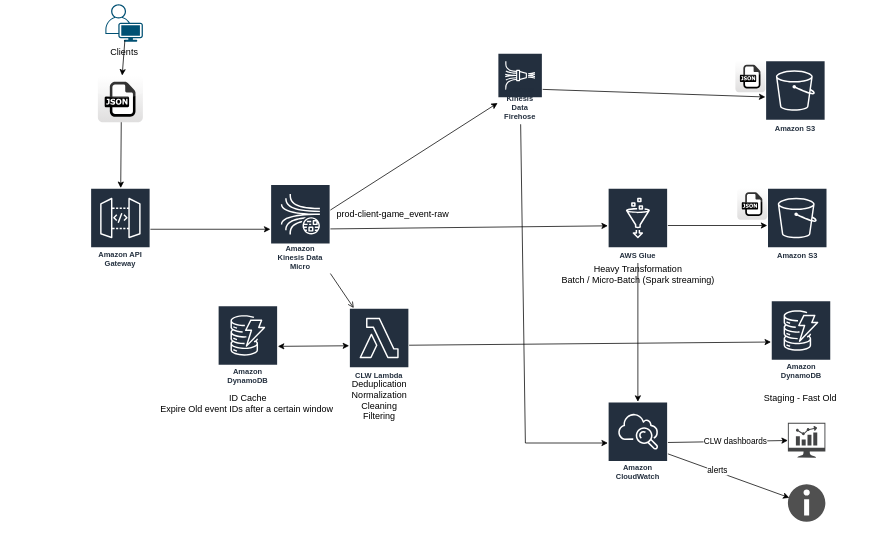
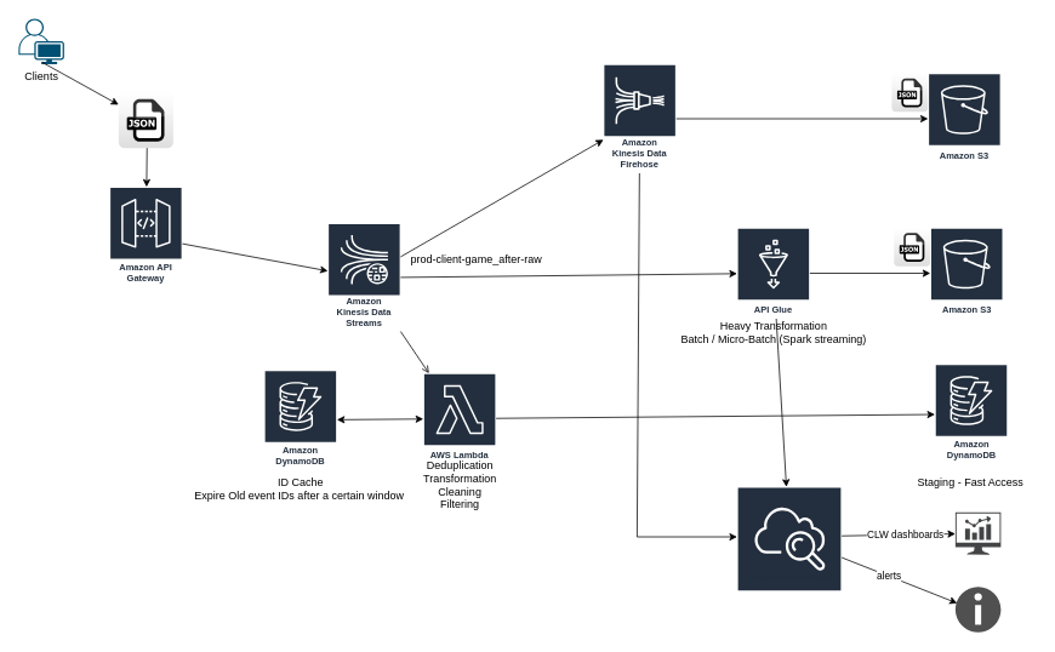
  <mxCell id="0" />
  <mxCell id="1" parent="0" />
  <mxCell id="2" value="" style="group" vertex="1" connectable="0" parent="1"><mxGeometry x="440" y="410" width="130" height="158" as="geometry" /></mxCell>
- <mxCell id="3" value="CLW Lambda" style="sketch=0;outlineConnect=0;fontColor=#232F3E;gradientColor=none;strokeColor=#ffffff;fillColor=#232F3E;dashed=0;verticalLabelPosition=middle;verticalAlign=bottom;align=center;html=1;whiteSpace=wrap;fontSize=10;fontStyle=1;spacing=3;shape=mxgraph.aws4.productIcon;prIcon=mxgraph.aws4.lambda;" vertex="1" parent="2"><mxGeometry x="25" width="80" height="100" as="geometry" /></mxCell>
- <mxCell id="4" value="&lt;div&gt;Deduplication&lt;/div&gt;&lt;div&gt;Normalization&lt;/div&gt;&lt;div&gt;Cleaning&lt;/div&gt;&lt;div&gt;Filtering&lt;/div&gt;" style="text;html=1;align=center;verticalAlign=middle;resizable=0;points=[];autosize=1;strokeColor=none;fillColor=none;" vertex="1" parent="2"><mxGeometry x="15" y="88" width="100" height="70" as="geometry" /></mxCell>
+ <mxCell id="3" value="AWS Lambda" style="sketch=0;outlineConnect=0;fontColor=#232F3E;gradientColor=none;strokeColor=#ffffff;fillColor=#232F3E;dashed=0;verticalLabelPosition=middle;verticalAlign=bottom;align=center;html=1;whiteSpace=wrap;fontSize=10;fontStyle=1;spacing=3;shape=mxgraph.aws4.productIcon;prIcon=mxgraph.aws4.lambda;" vertex="1" parent="2"><mxGeometry x="25" width="80" height="100" as="geometry" /></mxCell>
+ <mxCell id="4" value="&lt;div&gt;Deduplication&lt;/div&gt;&lt;div&gt;Transformation&lt;/div&gt;&lt;div&gt;Cleaning&lt;/div&gt;&lt;div&gt;Filtering&lt;/div&gt;" style="text;html=1;align=center;verticalAlign=middle;resizable=0;points=[];autosize=1;strokeColor=none;fillColor=none;" vertex="1" parent="2"><mxGeometry x="15" y="88" width="100" height="70" as="geometry" /></mxCell>
  <mxCell id="5" value="" style="group" vertex="1" connectable="0" parent="1"><mxGeometry x="270" y="416.5" width="190" height="140" as="geometry" /></mxCell>
  <mxCell id="6" value="ID Cache&lt;div&gt;Expire Old event IDs after a certain window&amp;nbsp;&lt;/div&gt;" style="text;html=1;align=center;verticalAlign=middle;resizable=0;points=[];autosize=1;strokeColor=none;fillColor=none;" vertex="1" parent="5"><mxGeometry x="-70" y="100" width="260" height="40" as="geometry" /></mxCell>
  <mxCell id="7" value="Amazon DynamoDB" style="sketch=0;outlineConnect=0;fontColor=#232F3E;gradientColor=none;strokeColor=#ffffff;fillColor=#232F3E;dashed=0;verticalLabelPosition=middle;verticalAlign=bottom;align=center;html=1;whiteSpace=wrap;fontSize=10;fontStyle=1;spacing=3;shape=mxgraph.aws4.productIcon;prIcon=mxgraph.aws4.dynamodb;" vertex="1" parent="5"><mxGeometry x="20" y="-10" width="80" height="110" as="geometry" /></mxCell>
- <mxCell id="8" value="Amazon API Gateway" style="sketch=0;outlineConnect=0;fontColor=#232F3E;gradientColor=none;strokeColor=#ffffff;fillColor=#232F3E;dashed=0;verticalLabelPosition=middle;verticalAlign=bottom;align=center;html=1;whiteSpace=wrap;fontSize=10;fontStyle=1;spacing=3;shape=mxgraph.aws4.productIcon;prIcon=mxgraph.aws4.api_gateway;" vertex="1" parent="1"><mxGeometry x="120" y="250" width="80" height="110" as="geometry" /></mxCell>
+ <mxCell id="8" value="Amazon API Gateway" style="sketch=0;outlineConnect=0;fontColor=#232F3E;gradientColor=none;strokeColor=#ffffff;fillColor=#232F3E;dashed=0;verticalLabelPosition=middle;verticalAlign=bottom;align=center;html=1;whiteSpace=wrap;fontSize=10;fontStyle=1;spacing=3;shape=mxgraph.aws4.productIcon;prIcon=mxgraph.aws4.api_gateway;" vertex="1" parent="1"><mxGeometry x="120" y="205" width="80" height="110" as="geometry" /></mxCell>
  <mxCell id="9" value="" style="group" vertex="1" connectable="0" parent="1"><mxGeometry x="360" y="245" width="248" height="120" as="geometry" /></mxCell>
- <mxCell id="10" value="prod-client-game_event-raw" style="text;html=1;align=center;verticalAlign=middle;resizable=0;points=[];autosize=1;strokeColor=none;fillColor=none;" vertex="1" parent="9"><mxGeometry x="78" y="25.3" width="170" height="30" as="geometry" /></mxCell>
- <mxCell id="11" value="Amazon Kinesis Data Micro" style="sketch=0;outlineConnect=0;fontColor=#232F3E;gradientColor=none;strokeColor=#ffffff;fillColor=#232F3E;dashed=0;verticalLabelPosition=middle;verticalAlign=bottom;align=center;html=1;whiteSpace=wrap;fontSize=10;fontStyle=1;spacing=3;shape=mxgraph.aws4.productIcon;prIcon=mxgraph.aws4.kinesis_data_streams;" vertex="1" parent="9"><mxGeometry width="80" height="120" as="geometry" /></mxCell>
- <mxCell id="12" value="Amazon Kinesis Data Firehose" style="sketch=0;outlineConnect=0;fontColor=#232F3E;gradientColor=none;strokeColor=#ffffff;fillColor=#232F3E;dashed=0;verticalLabelPosition=middle;verticalAlign=bottom;align=center;html=1;whiteSpace=wrap;fontSize=10;fontStyle=1;spacing=3;shape=mxgraph.aws4.productIcon;prIcon=mxgraph.aws4.kinesis_data_firehose;" vertex="1" parent="1"><mxGeometry x="663" y="70" width="60" height="95" as="geometry" /></mxCell>
+ <mxCell id="10" value="prod-client-game_after-raw" style="text;html=1;align=center;verticalAlign=middle;resizable=0;points=[];autosize=1;strokeColor=none;fillColor=none;" vertex="1" parent="9"><mxGeometry x="78" y="25.3" width="170" height="30" as="geometry" /></mxCell>
+ <mxCell id="11" value="Amazon Kinesis Data Streams" style="sketch=0;outlineConnect=0;fontColor=#232F3E;gradientColor=none;strokeColor=#ffffff;fillColor=#232F3E;dashed=0;verticalLabelPosition=middle;verticalAlign=bottom;align=center;html=1;whiteSpace=wrap;fontSize=10;fontStyle=1;spacing=3;shape=mxgraph.aws4.productIcon;prIcon=mxgraph.aws4.kinesis_data_streams;" vertex="1" parent="9"><mxGeometry width="80" height="120" as="geometry" /></mxCell>
+ <mxCell id="12" value="Amazon Kinesis Data Firehose" style="sketch=0;outlineConnect=0;fontColor=#232F3E;gradientColor=none;strokeColor=#ffffff;fillColor=#232F3E;dashed=0;verticalLabelPosition=middle;verticalAlign=bottom;align=center;html=1;whiteSpace=wrap;fontSize=10;fontStyle=1;spacing=3;shape=mxgraph.aws4.productIcon;prIcon=mxgraph.aws4.kinesis_data_firehose;" vertex="1" parent="1"><mxGeometry x="663" y="70" width="80" height="120" as="geometry" /></mxCell>
  <mxCell id="13" value="" style="group" vertex="1" connectable="0" parent="1"><mxGeometry x="980" y="80" width="140" height="130" as="geometry" /></mxCell>
  <mxCell id="14" value="Amazon S3" style="sketch=0;outlineConnect=0;fontColor=#232F3E;gradientColor=none;strokeColor=#ffffff;fillColor=#232F3E;dashed=0;verticalLabelPosition=middle;verticalAlign=bottom;align=center;html=1;whiteSpace=wrap;fontSize=10;fontStyle=1;spacing=3;shape=mxgraph.aws4.productIcon;prIcon=mxgraph.aws4.s3;" vertex="1" parent="13"><mxGeometry x="40" width="80" height="100" as="geometry" /></mxCell>
  <mxCell id="15" value="" style="dashed=0;outlineConnect=0;html=1;align=center;labelPosition=center;verticalLabelPosition=bottom;verticalAlign=top;shape=mxgraph.webicons.json;gradientColor=#DFDEDE" vertex="1" parent="13"><mxGeometry width="40" height="42.4" as="geometry" /></mxCell>
- <mxCell id="16" value="Amazon CloudWatch" style="sketch=0;outlineConnect=0;fontColor=#232F3E;gradientColor=none;strokeColor=#ffffff;fillColor=#232F3E;dashed=0;verticalLabelPosition=middle;verticalAlign=bottom;align=center;html=1;whiteSpace=wrap;fontSize=10;fontStyle=1;spacing=3;shape=mxgraph.aws4.productIcon;prIcon=mxgraph.aws4.cloudwatch;" vertex="1" parent="1"><mxGeometry x="810" y="535" width="80" height="110" as="geometry" /></mxCell>
+ <mxCell id="16" value="Amazon CloudWatch" style="sketch=0;outlineConnect=0;fontColor=#232F3E;gradientColor=none;strokeColor=#ffffff;fillColor=#232F3E;dashed=0;verticalLabelPosition=middle;verticalAlign=bottom;align=center;html=1;whiteSpace=wrap;fontSize=10;fontStyle=1;spacing=3;shape=mxgraph.aws4.productIcon;prIcon=mxgraph.aws4.cloudwatch;" vertex="1" parent="1"><mxGeometry x="810" y="535" width="115" height="110" as="geometry" /></mxCell>
  <mxCell id="17" value="" style="group" vertex="1" connectable="0" parent="1"><mxGeometry x="770" y="250" width="195" height="169.9" as="geometry" /></mxCell>
  <mxCell id="18" value="" style="group" vertex="1" connectable="0" parent="17"><mxGeometry x="10" width="185" height="135" as="geometry" /></mxCell>
- <mxCell id="19" value="AWS Glue" style="sketch=0;outlineConnect=0;fontColor=#232F3E;gradientColor=none;strokeColor=#ffffff;fillColor=#232F3E;dashed=0;verticalLabelPosition=middle;verticalAlign=bottom;align=center;html=1;whiteSpace=wrap;fontSize=10;fontStyle=1;spacing=3;shape=mxgraph.aws4.productIcon;prIcon=mxgraph.aws4.glue;" vertex="1" parent="18"><mxGeometry x="30" width="80" height="100" as="geometry" /></mxCell>
+ <mxCell id="19" value="API Glue" style="sketch=0;outlineConnect=0;fontColor=#232F3E;gradientColor=none;strokeColor=#ffffff;fillColor=#232F3E;dashed=0;verticalLabelPosition=middle;verticalAlign=bottom;align=center;html=1;whiteSpace=wrap;fontSize=10;fontStyle=1;spacing=3;shape=mxgraph.aws4.productIcon;prIcon=mxgraph.aws4.glue;" vertex="1" parent="18"><mxGeometry x="30" width="80" height="100" as="geometry" /></mxCell>
  <mxCell id="20" value="Heavy Transformation&lt;div&gt;Batch / Micro-Batch (Spark streaming)&lt;/div&gt;" style="text;html=1;align=center;verticalAlign=middle;resizable=0;points=[];autosize=1;strokeColor=none;fillColor=none;" vertex="1" parent="18"><mxGeometry x="-45" y="95" width="230" height="40" as="geometry" /></mxCell>
- <mxCell id="21" value="Clients" style="points=[[0.35,0,0],[0.98,0.51,0],[1,0.71,0],[0.67,1,0],[0,0.795,0],[0,0.65,0]];verticalLabelPosition=bottom;sketch=0;html=1;verticalAlign=top;aspect=fixed;align=center;pointerEvents=1;shape=mxgraph.cisco19.user;fillColor=#005073;strokeColor=none;" vertex="1" parent="1"><mxGeometry x="140" y="5" width="50" height="50" as="geometry" /></mxCell>
+ <mxCell id="21" value="Clients" style="points=[[0.35,0,0],[0.98,0.51,0],[1,0.71,0],[0.67,1,0],[0,0.795,0],[0,0.65,0]];verticalLabelPosition=bottom;sketch=0;html=1;verticalAlign=top;aspect=fixed;align=center;pointerEvents=1;shape=mxgraph.cisco19.user;fillColor=#005073;strokeColor=none;" vertex="1" parent="1"><mxGeometry x="20" y="20" width="50" height="50" as="geometry" /></mxCell>
  <mxCell id="22" value="" style="endArrow=classic;html=1;rounded=0;exitX=0.52;exitY=0.96;exitDx=0;exitDy=0;exitPerimeter=0;" edge="1" parent="1" source="24" target="8"><mxGeometry width="50" height="50" relative="1" as="geometry"><mxPoint x="-40" y="660" as="sourcePoint" /><mxPoint x="10" y="610" as="targetPoint" /></mxGeometry></mxCell>
  <mxCell id="23" value="" style="endArrow=classic;html=1;rounded=0;exitX=0.52;exitY=0.96;exitDx=0;exitDy=0;exitPerimeter=0;" edge="1" parent="1" source="21" target="24"><mxGeometry width="50" height="50" relative="1" as="geometry"><mxPoint x="61" y="118" as="sourcePoint" /><mxPoint x="200" y="271" as="targetPoint" /></mxGeometry></mxCell>
  <mxCell id="24" value="" style="dashed=0;outlineConnect=0;html=1;align=center;labelPosition=center;verticalLabelPosition=bottom;verticalAlign=top;shape=mxgraph.webicons.json;gradientColor=#DFDEDE" vertex="1" parent="1"><mxGeometry x="130" y="100" width="60" height="62.4" as="geometry" /></mxCell>
  <mxCell id="25" value="" style="endArrow=classic;html=1;rounded=0;" edge="1" parent="1" source="8" target="11"><mxGeometry width="50" height="50" relative="1" as="geometry"><mxPoint x="-40" y="620" as="sourcePoint" /><mxPoint x="10" y="570" as="targetPoint" /></mxGeometry></mxCell>
  <mxCell id="26" value="" style="endArrow=classic;startArrow=classic;html=1;rounded=0;" edge="1" parent="1" source="3" target="7"><mxGeometry width="50" height="50" relative="1" as="geometry"><mxPoint x="200" y="640" as="sourcePoint" /><mxPoint x="250" y="590" as="targetPoint" /></mxGeometry></mxCell>
  <mxCell id="27" value="" style="endArrow=classic;html=1;rounded=0;" edge="1" parent="1" source="11" target="12"><mxGeometry width="50" height="50" relative="1" as="geometry"><mxPoint x="200" y="640" as="sourcePoint" /><mxPoint x="250" y="590" as="targetPoint" /></mxGeometry></mxCell>
  <mxCell id="28" value="" style="group" connectable="0" vertex="1" parent="1"><mxGeometry x="982.5" y="250" width="150" height="130" as="geometry" /></mxCell>
  <mxCell id="29" value="Amazon S3" style="sketch=0;outlineConnect=0;fontColor=#232F3E;gradientColor=none;strokeColor=#ffffff;fillColor=#232F3E;dashed=0;verticalLabelPosition=middle;verticalAlign=bottom;align=center;html=1;whiteSpace=wrap;fontSize=10;fontStyle=1;spacing=3;shape=mxgraph.aws4.productIcon;prIcon=mxgraph.aws4.s3;" vertex="1" parent="28"><mxGeometry x="40" width="80" height="100" as="geometry" /></mxCell>
  <mxCell id="30" value="" style="dashed=0;outlineConnect=0;html=1;align=center;labelPosition=center;verticalLabelPosition=bottom;verticalAlign=top;shape=mxgraph.webicons.json;gradientColor=#DFDEDE" vertex="1" parent="28"><mxGeometry width="40" height="42.4" as="geometry" /></mxCell>
  <mxCell id="31" value="" style="endArrow=classic;html=1;rounded=0;" edge="1" parent="1" source="12" target="14"><mxGeometry width="50" height="50" relative="1" as="geometry"><mxPoint x="380" y="640" as="sourcePoint" /><mxPoint x="430" y="590" as="targetPoint" /></mxGeometry></mxCell>
  <mxCell id="32" value="" style="endArrow=classic;html=1;rounded=0;" edge="1" parent="1" source="11" target="19"><mxGeometry width="50" height="50" relative="1" as="geometry"><mxPoint x="380" y="640" as="sourcePoint" /><mxPoint x="430" y="590" as="targetPoint" /></mxGeometry></mxCell>
  <mxCell id="33" value="" style="endArrow=classic;html=1;rounded=0;" edge="1" parent="1" source="19" target="16"><mxGeometry width="50" height="50" relative="1" as="geometry"><mxPoint x="380" y="650" as="sourcePoint" /><mxPoint x="430" y="600" as="targetPoint" /></mxGeometry></mxCell>
  <mxCell id="34" value="" style="endArrow=classic;html=1;rounded=0;" edge="1" parent="1" source="12" target="16"><mxGeometry width="50" height="50" relative="1" as="geometry"><mxPoint x="530" y="580" as="sourcePoint" /><mxPoint x="430" y="600" as="targetPoint" /><Array as="points"><mxPoint x="700" y="590" /></Array></mxGeometry></mxCell>
  <mxCell id="35" value="" style="endArrow=open;html=1;rounded=0;" edge="1" parent="1" source="11" target="3"><mxGeometry width="50" height="50" relative="1" as="geometry"><mxPoint x="380" y="650" as="sourcePoint" /><mxPoint x="430" y="600" as="targetPoint" /></mxGeometry></mxCell>
  <mxCell id="36" value="" style="group" connectable="0" vertex="1" parent="1"><mxGeometry x="1007.5" y="410" width="130" height="135" as="geometry" /></mxCell>
- <mxCell id="37" value="Staging - Fast Old&amp;nbsp;" style="text;html=1;align=center;verticalAlign=middle;resizable=0;points=[];autosize=1;strokeColor=none;fillColor=none;" vertex="1" parent="36"><mxGeometry x="-10" y="105" width="140" height="30" as="geometry" /></mxCell>
+ <mxCell id="37" value="Staging - Fast Access&amp;nbsp;" style="text;html=1;align=center;verticalAlign=middle;resizable=0;points=[];autosize=1;strokeColor=none;fillColor=none;" vertex="1" parent="36"><mxGeometry x="-10" y="105" width="140" height="30" as="geometry" /></mxCell>
  <mxCell id="38" value="Amazon DynamoDB" style="sketch=0;outlineConnect=0;fontColor=#232F3E;gradientColor=none;strokeColor=#ffffff;fillColor=#232F3E;dashed=0;verticalLabelPosition=middle;verticalAlign=bottom;align=center;html=1;whiteSpace=wrap;fontSize=10;fontStyle=1;spacing=3;shape=mxgraph.aws4.productIcon;prIcon=mxgraph.aws4.dynamodb;" vertex="1" parent="36"><mxGeometry x="20" y="-10" width="80" height="110" as="geometry" /></mxCell>
  <mxCell id="39" value="" style="sketch=0;pointerEvents=1;shadow=0;dashed=0;html=1;strokeColor=none;fillColor=#434445;aspect=fixed;labelPosition=center;verticalLabelPosition=bottom;verticalAlign=top;align=center;outlineConnect=0;shape=mxgraph.vvd.nsx_dashboard;" vertex="1" parent="1"><mxGeometry x="1050" y="563" width="50" height="46.5" as="geometry" /></mxCell>
  <mxCell id="40" value="" style="sketch=0;pointerEvents=1;shadow=0;dashed=0;html=1;strokeColor=none;labelPosition=center;verticalLabelPosition=bottom;verticalAlign=top;align=center;fillColor=#505050;shape=mxgraph.mscae.intune.alerts" vertex="1" parent="1"><mxGeometry x="1050" y="645" width="50" height="50" as="geometry" /></mxCell>
  <mxCell id="41" value="" style="endArrow=classic;html=1;rounded=0;" edge="1" parent="1" source="16" target="39"><mxGeometry width="50" height="50" relative="1" as="geometry"><mxPoint x="380" y="680" as="sourcePoint" /><mxPoint x="430" y="630" as="targetPoint" /></mxGeometry></mxCell>
  <mxCell id="42" value="CLW dashboards" style="edgeLabel;html=1;align=center;verticalAlign=middle;resizable=0;points=[];" connectable="0" vertex="1" parent="41"><mxGeometry x="0.125" relative="1" as="geometry"><mxPoint as="offset" /></mxGeometry></mxCell>
  <mxCell id="43" value="" style="endArrow=classic;html=1;rounded=0;entryX=0.04;entryY=0.36;entryDx=0;entryDy=0;entryPerimeter=0;" edge="1" parent="1" source="16" target="40"><mxGeometry width="50" height="50" relative="1" as="geometry"><mxPoint x="1020" y="622" as="sourcePoint" /><mxPoint x="1180" y="620" as="targetPoint" /></mxGeometry></mxCell>
  <mxCell id="44" value="alerts" style="edgeLabel;html=1;align=center;verticalAlign=middle;resizable=0;points=[];" connectable="0" vertex="1" parent="43"><mxGeometry x="-0.201" y="1" relative="1" as="geometry"><mxPoint as="offset" /></mxGeometry></mxCell>
  <mxCell id="45" value="" style="endArrow=classic;html=1;rounded=0;" edge="1" parent="1" source="19" target="29"><mxGeometry width="50" height="50" relative="1" as="geometry"><mxPoint x="380" y="750" as="sourcePoint" /><mxPoint x="1010" y="300" as="targetPoint" /></mxGeometry></mxCell>
  <mxCell id="46" value="" style="endArrow=classic;html=1;rounded=0;" edge="1" parent="1" source="3" target="38"><mxGeometry width="50" height="50" relative="1" as="geometry"><mxPoint x="380" y="750" as="sourcePoint" /><mxPoint x="430" y="700" as="targetPoint" /></mxGeometry></mxCell>
